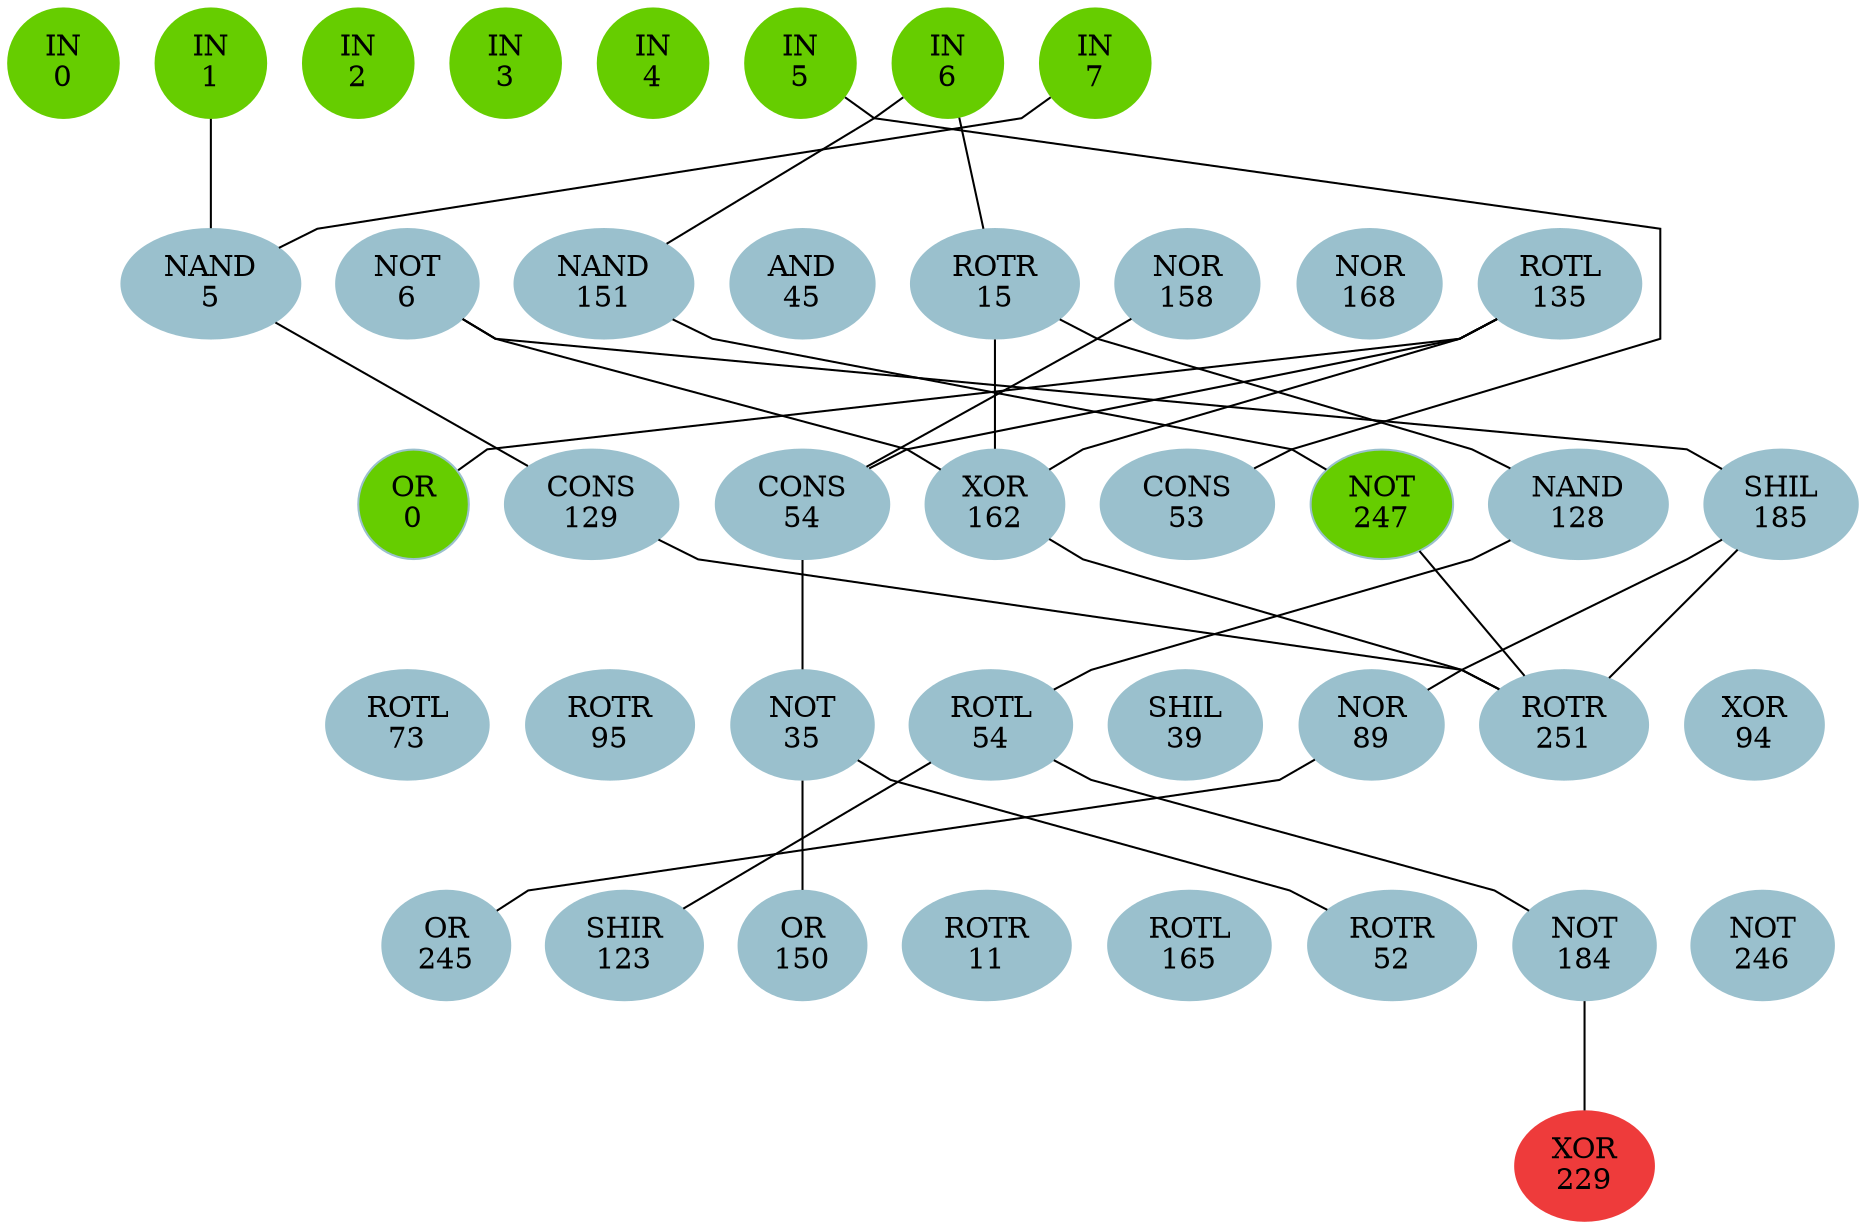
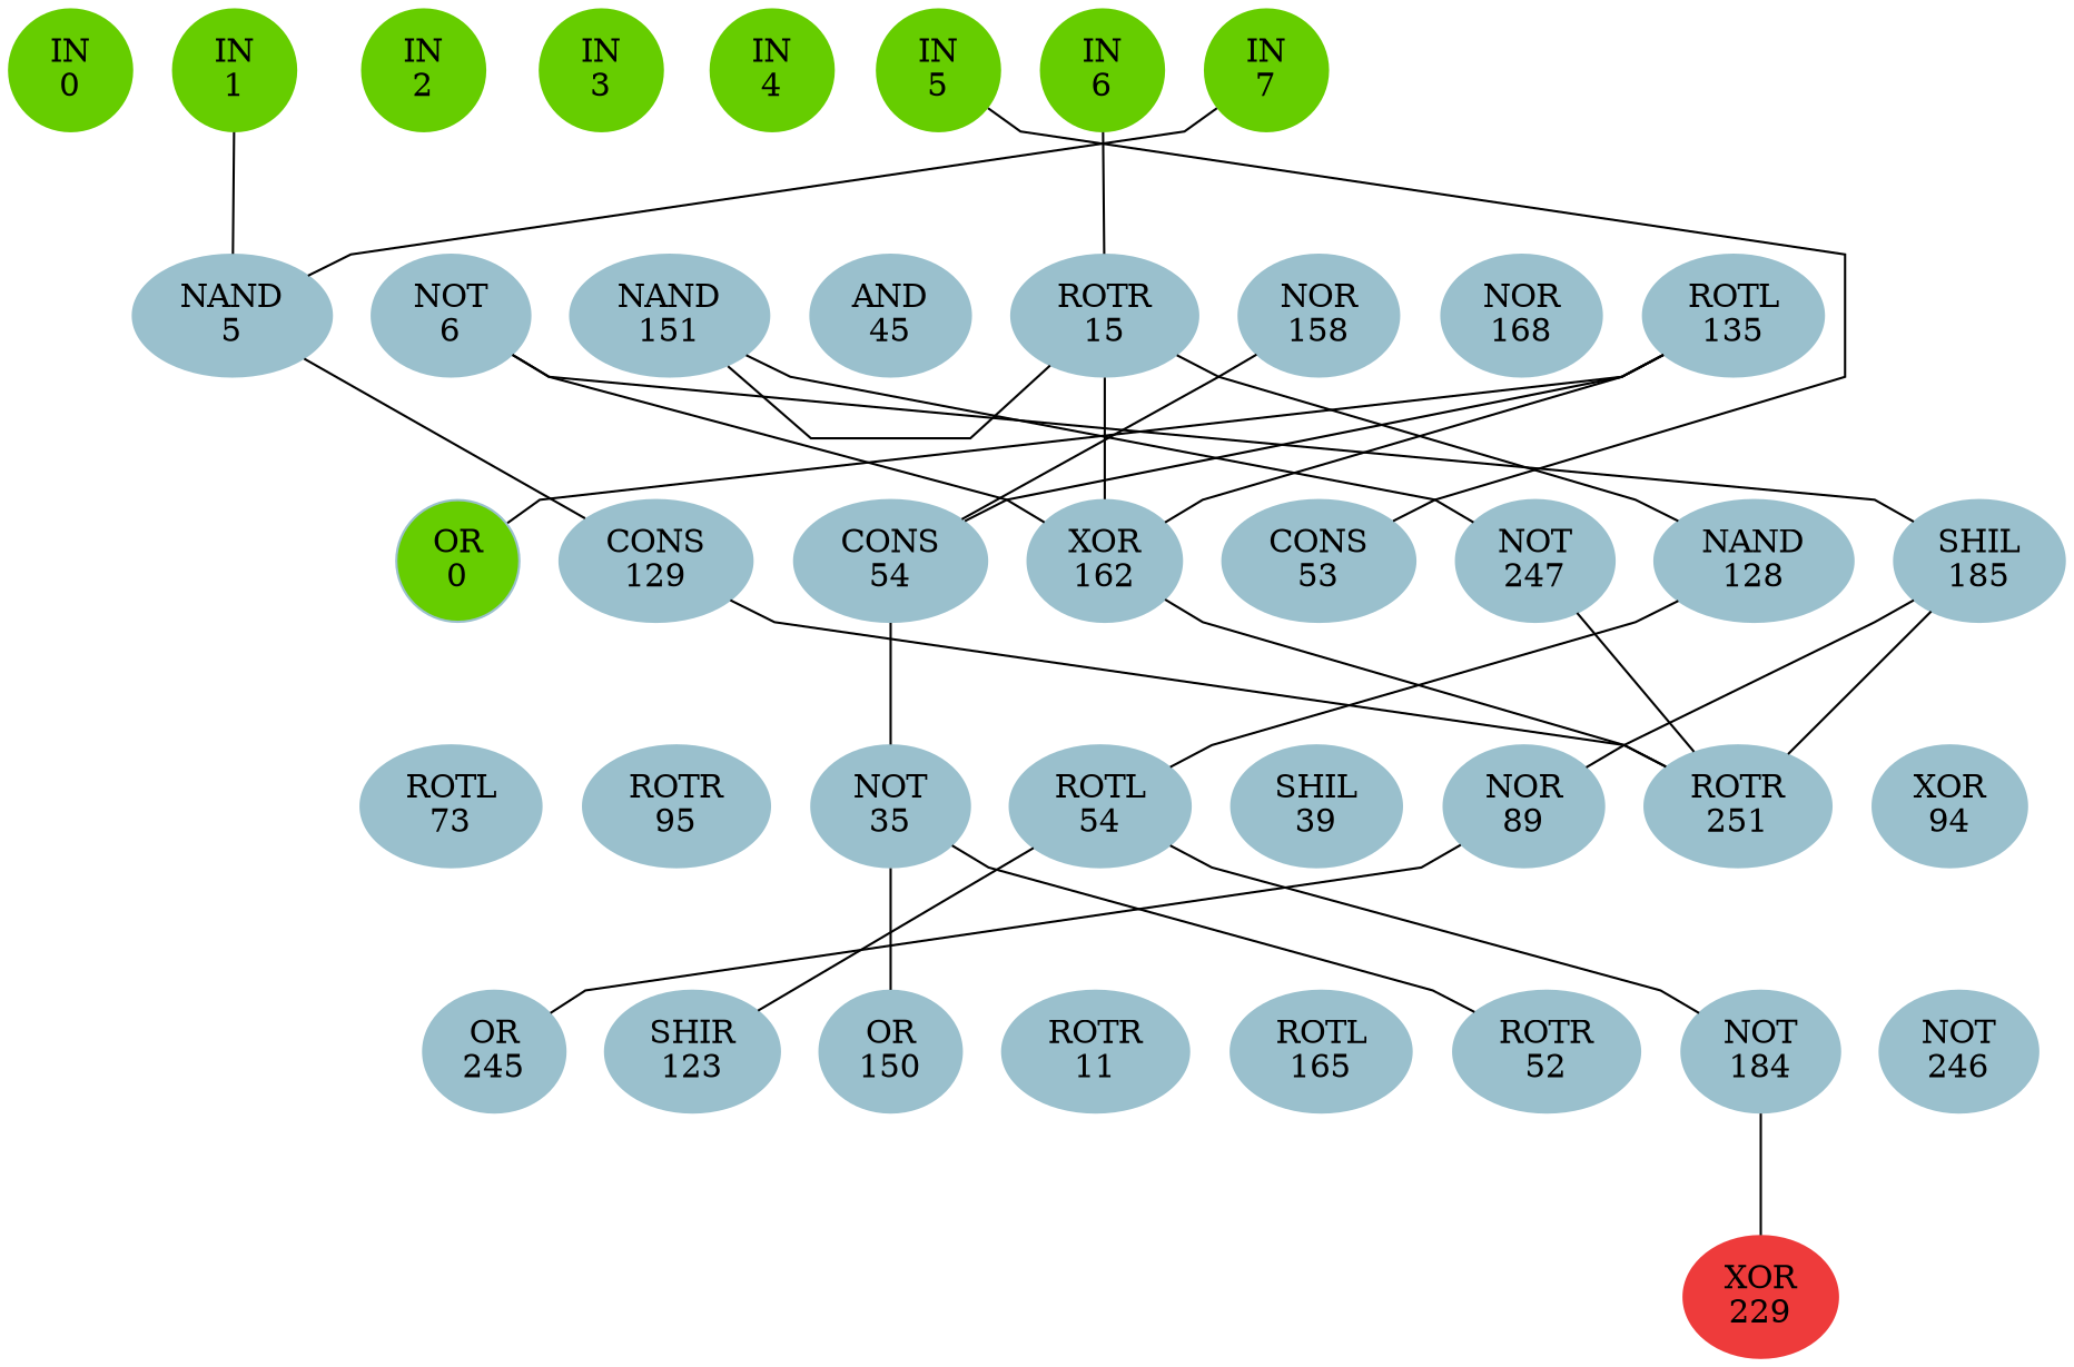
  graph {
    ordering=out
    rankdir=BT
    ranksep=0.75
    splines=polyline
    node [color=lightblue3 style=filled]
    edge [style=invis]
    n1 [color=chartreuse3 label="IN\n0"]
    n2 [color=chartreuse3 label="IN\n1"]
    n3 [color=chartreuse3 label="IN\n2"]
    n4 [color=chartreuse3 label="IN\n3"]
    n5 [color=chartreuse3 label="IN\n4"]
    n6 [color=chartreuse3 label="IN\n5"]
    n7 [color=chartreuse3 label="IN\n6"]
    n8 [color=chartreuse3 label="IN\n7"]
    n9 [label="NAND\n5"]
    n10 [label="NOT\n6"]
    n11 [label="NAND\n151"]
    n12 [label="AND\n45"]
    n13 [label="ROTR\n15"]
    n14 [label="NOR\n158"]
    n15 [label="NOR\n168"]
    n16 [label="ROTL\n135"]
    n17 [fillcolor=chartreuse3 label="OR\n0"]
    n18 [label="CONS\n129"]
    n19 [label="CONS\n54"]
    n20 [label="XOR\n162"]
    n21 [label="CONS\n53"]
-   n22 [label="NOT\n247" fillcolor=chartreuse3]
+   n22 [label="NOT\n247"]
    n23 [label="NAND\n128"]
    n24 [label="SHIL\n185"]
    n25 [label="ROTL\n73"]
    n26 [label="ROTR\n95"]
    n27 [label="NOT\n35"]
    n28 [label="ROTL\n54"]
    n29 [label="SHIL\n39"]
    n30 [label="NOR\n89"]
    n31 [label="ROTR\n251"]
    n32 [label="XOR\n94"]
    n33 [label="OR\n245"]
    n34 [label="SHIR\n123"]
    n35 [label="OR\n150"]
    n36 [label="ROTR\n11"]
    n37 [label="ROTL\n165"]
    n38 [label="ROTR\n52"]
    n39 [label="NOT\n184"]
    n40 [label="NOT\n246"]
    n41 [color=brown2 label="XOR\n229"]
    subgraph sub_1 {
      rank=same
      n1
      n2
      n3
      n4
      n5
      n6
      n7
      n8
    }
    subgraph sub_2 {
      rank=same
      n9
      n10
      n11
      n12
      n13
      n14
      n15
      n16
    }
    subgraph sub_3 {
      rank=same
      n17
      n18
      n19
      n20
      n21
      n22
      n23
      n24
    }
    subgraph sub_4 {
      rank=same
      n25
      n26
      n27
      n28
      n29
      n30
      n31
      n32
    }
    subgraph sub_5 {
      rank=same
      n33
      n34
      n35
      n36
      n37
      n38
      n39
      n40
    }
    subgraph sub_6 {
      rank=same
      n41
    }
    n1 -- n2
    n2 -- n3
    n3 -- n4
    n4 -- n5
    n5 -- n6
    n6 -- n7
    n7 -- n8
    n9 -- n2 [style=solid]
    n9 -- n8 [style=solid]
    n9 -- n10
    n10 -- n11
-   n11 -- n7 [style=solid]
+   n11 -- n13 [style=solid]
    n11 -- n12
    n12 -- n13
    n13 -- n7 [style=solid]
    n13 -- n14
    n14 -- n15
    n15 -- n16
    n17 -- n16 [style=solid]
    n17 -- n18
    n18 -- n9 [style=solid]
    n18 -- n19
    n19 -- n14 [style=solid]
    n19 -- n16 [style=solid]
    n19 -- n20
    n20 -- n10 [style=solid]
    n20 -- n13 [style=solid]
    n20 -- n16 [style=solid]
    n20 -- n21
    n21 -- n6 [style=solid]
    n21 -- n22
    n22 -- n11 [style=solid]
    n22 -- n23
    n23 -- n13 [style=solid]
    n23 -- n24
    n24 -- n10 [style=solid]
    n25 -- n26
    n26 -- n27
    n27 -- n19 [style=solid]
    n27 -- n28
    n28 -- n23 [style=solid]
    n28 -- n29
    n29 -- n30
    n30 -- n24 [style=solid]
    n30 -- n31
    n31 -- n18 [style=solid]
    n31 -- n20 [style=solid]
    n31 -- n22 [style=solid]
    n31 -- n24 [style=solid]
    n31 -- n32
    n33 -- n30 [style=solid]
    n33 -- n34
    n34 -- n28 [style=solid]
    n34 -- n35
    n35 -- n27 [style=solid]
    n35 -- n36
    n36 -- n37
    n37 -- n38
    n38 -- n27 [style=solid]
    n38 -- n39
    n39 -- n28 [style=solid]
    n39 -- n40
    n41 -- n39 [style=solid]
    n41 -- n41
  }
